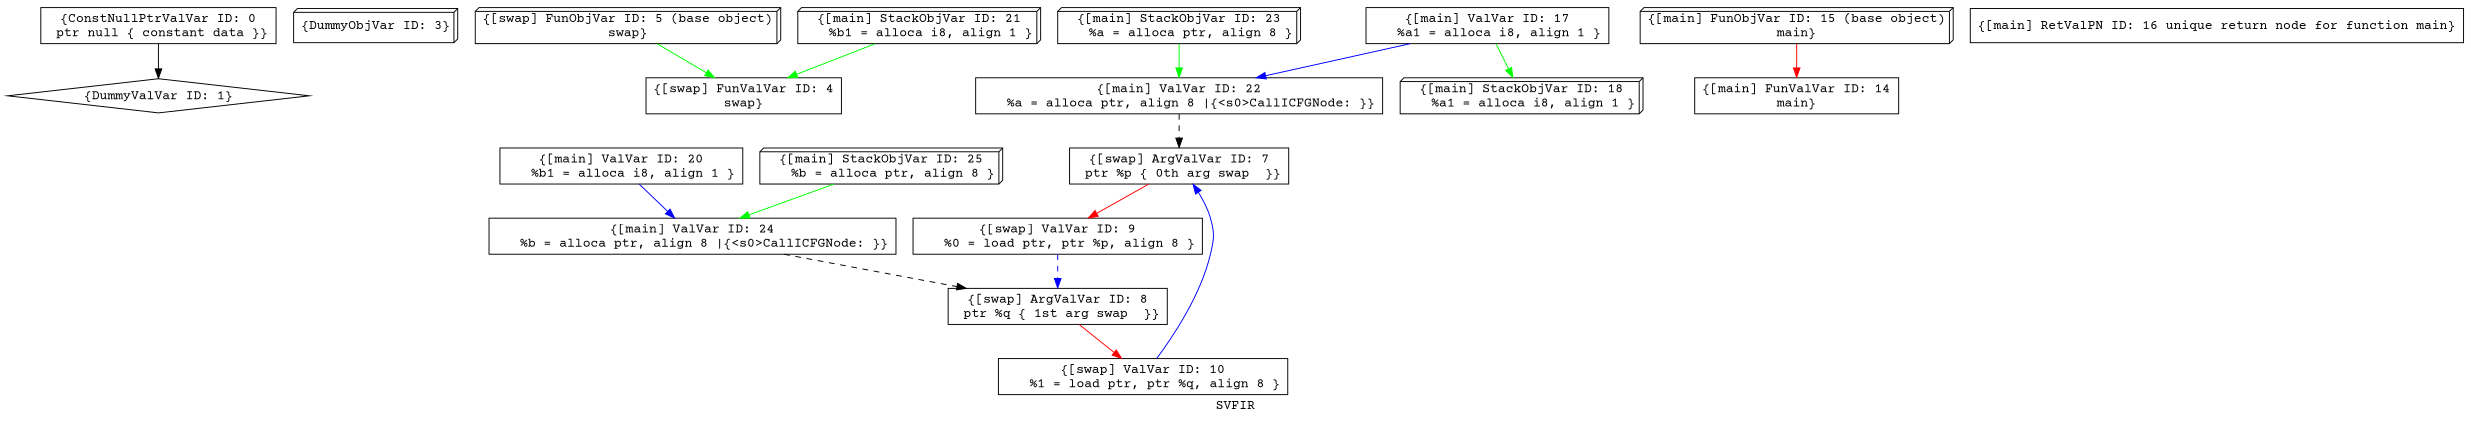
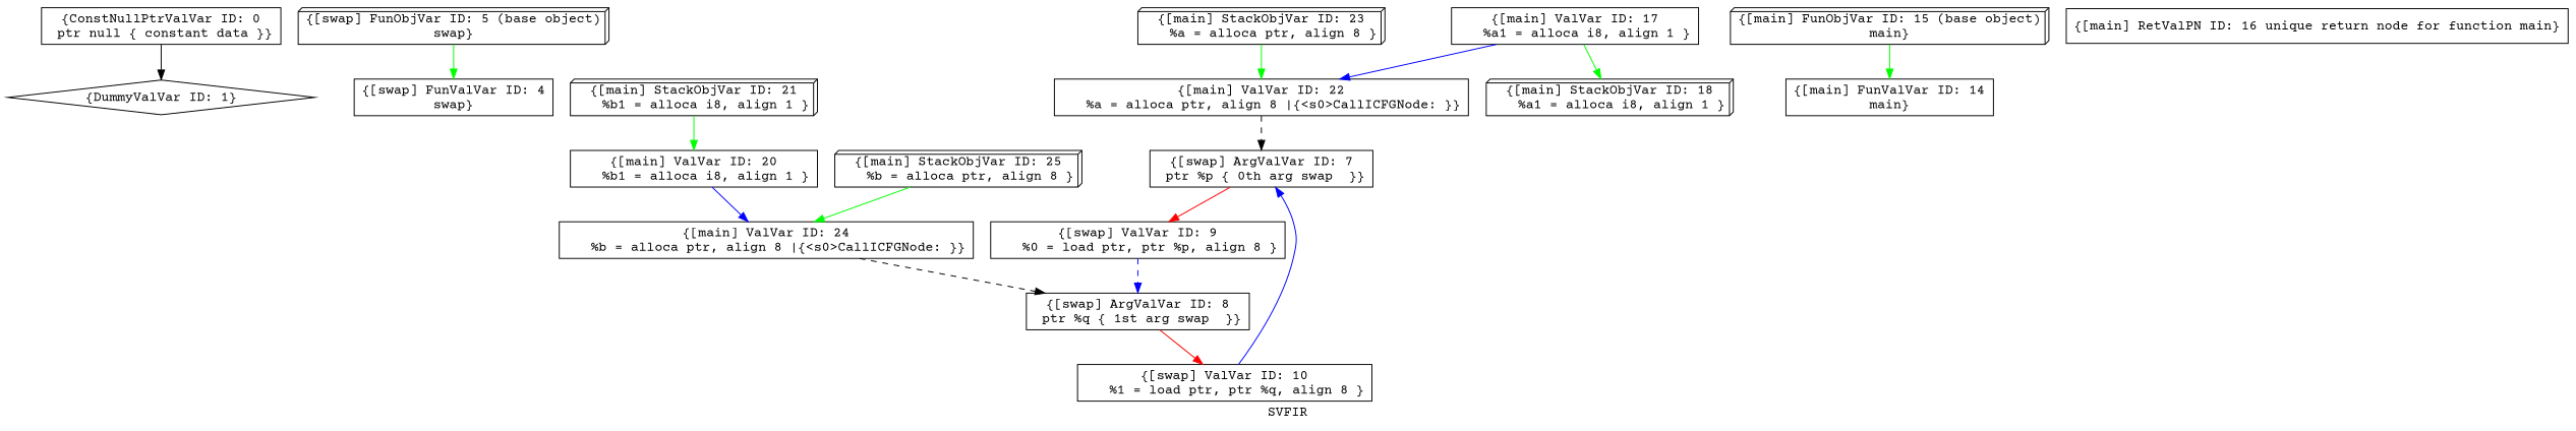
  digraph {
    fontname="Courier Prime"
    label=SVFIR
    node [fontname="Courier Prime" shape=box]
    edge [color=green fontname="Courier Prime"]
    n1 [label="{ConstNullPtrValVar ID: 0\n ptr null \{ constant data \}}"]
    n2 [label="{DummyValVar ID: 1}" shape=diamond]
-   n3 [label="{DummyObjVar ID: 3}" shape=box3d]
    n4 [label="{[swap] FunValVar ID: 4\nswap}"]
    n5 [label="{[swap] FunObjVar ID: 5 (base object)\nswap}" shape=box3d]
    n6 [label="{[swap] ArgValVar ID: 7\n ptr %p \{ 0th arg swap  \}}"]
    n7 [label="{[swap] ValVar ID: 9\n   %0 = load ptr, ptr %p, align 8 }"]
    n8 [label="{[swap] ArgValVar ID: 8\n ptr %q \{ 1st arg swap  \}}"]
    n9 [label="{[swap] ValVar ID: 10\n   %1 = load ptr, ptr %q, align 8 }"]
    n10 [label="{[main] FunValVar ID: 14\nmain}"]
    n11 [label="{[main] FunObjVar ID: 15 (base object)\nmain}" shape=box3d]
    n12 [label="{[main] RetValPN ID: 16 unique return node for function main}"]
    n13 [label="{[main] ValVar ID: 17\n   %a1 = alloca i8, align 1 }"]
    n14 [label="{[main] ValVar ID: 22\n   %a = alloca ptr, align 8 |{<s0>CallICFGNode: }}"]
    n15 [label="{[main] StackObjVar ID: 18\n   %a1 = alloca i8, align 1 }" shape=box3d]
    n16 [label="{[main] ValVar ID: 20\n   %b1 = alloca i8, align 1 }"]
    n17 [label="{[main] ValVar ID: 24\n   %b = alloca ptr, align 8 |{<s0>CallICFGNode: }}"]
    n18 [label="{[main] StackObjVar ID: 21\n   %b1 = alloca i8, align 1 }" shape=box3d]
    n19 [label="{[main] StackObjVar ID: 23\n   %a = alloca ptr, align 8 }" shape=box3d]
    n20 [label="{[main] StackObjVar ID: 25\n   %b = alloca ptr, align 8 }" shape=box3d]
    n1 -> n2 [color=black]
    n5 -> n4
    n6 -> n7 [color=red]
    n7 -> n8 [color=blue style=dashed]
    n8 -> n9 [color=red]
    n9 -> n6 [color=blue]
-   n11 -> n10 [color=red]
+   n11 -> n10
    n13 -> n14 [color=blue]
    n13 -> n15
    n14 -> n6 [color=black style=dashed tailport=s0]
    n16 -> n17 [color=blue]
    n17 -> n8 [color=black style=dashed tailport=s0]
-   n18 -> n4
+   n18 -> n16
    n19 -> n14
    n20 -> n17
  }
